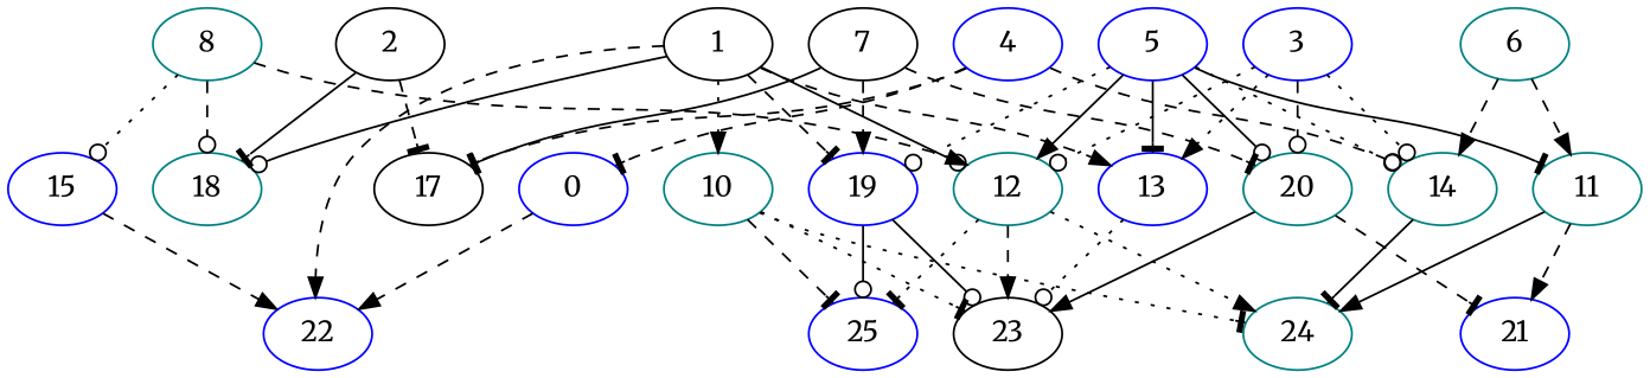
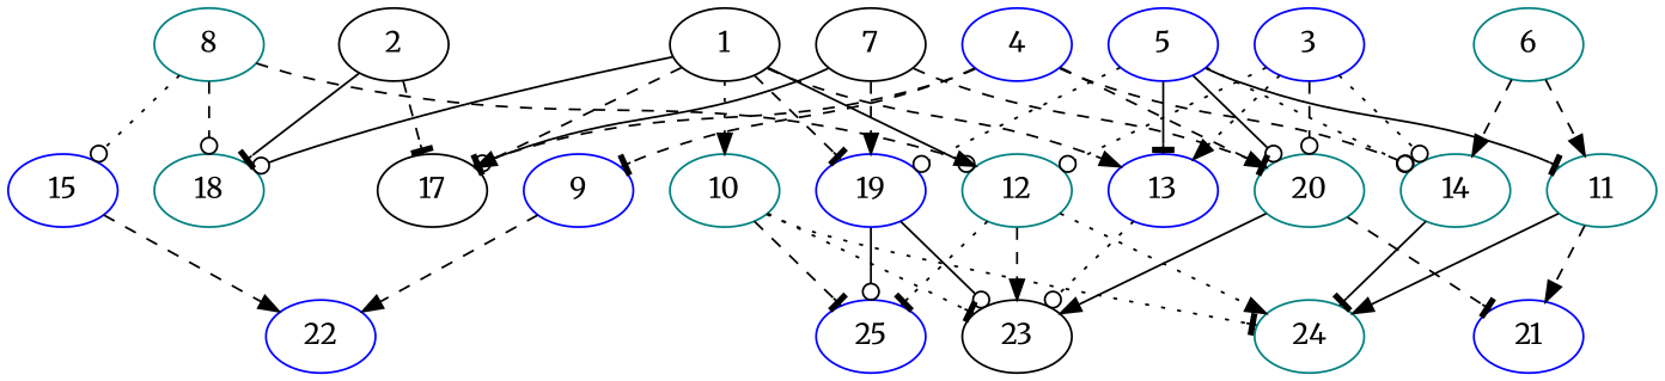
  digraph {
    fontname=Merriweather
    node [alpha=0.17 color=blue fontname=Merriweather]
    edge [arrowhead=normal fontname=Merriweather style=dashed]
    1 [alpha=0.01 color=black expect_size=5586944]
    10 [alpha=0.13 color=teal expect_size=35637248]
    12 [alpha=0.14 color=teal expect_size=18833408]
    13 [expect_size=17932288]
    17 [alpha=0.07 color=black expect_size=18347008]
    18 [alpha=0.13 color=teal expect_size=30291968]
    19 [expect_size=22708224]
    23 [color=black expect_size=21137408]
    24 [alpha=0.18 color=teal expect_size=15099904]
    25 [alpha=0.06 expect_size=24660992]
    2 [alpha=0.20 color=black expect_size=7914496]
    3 [alpha=0.18 expect_size=27222016]
    14 [alpha=0.04 color=teal expect_size=14310400]
    20 [alpha=0.09 color=teal expect_size=12688384]
    21 [alpha=0.01 expect_size=43256832]
    4 [alpha=0.02 expect_size=48074752]
-   9 [alpha=0.16 expect_size=16461824 label=0]
+   9 [alpha=0.16 expect_size=16461824]
    22 [alpha=0.14 expect_size=34509824]
    5 [alpha=0.13 expect_size=22568960]
    11 [alpha=0.16 color=teal expect_size=16912384]
    6 [alpha=0.07 color=teal expect_size=36867072]
    7 [alpha=0.05 color=black expect_size=40925184]
    8 [color=teal expect_size=19177472]
    15 [alpha=0.14 expect_size=18550784]
    1 -> 10 [style=dotted]
    1 -> 12 [arrowhead=odot style=solid]
    1 -> 13
-   1 -> 22
+   1 -> 17
    1 -> 18 [arrowhead=odot style=solid]
    1 -> 19 [arrowhead=tee]
    10 -> 23 [arrowhead=tee style=dotted]
    10 -> 24 [arrowhead=tee style=dotted]
    10 -> 25 [arrowhead=tee]
    12 -> 23
    12 -> 24 [style=dotted]
    12 -> 25 [arrowhead=tee style=dotted]
    13 -> 23 [arrowhead=odot style=dotted]
    19 -> 23 [arrowhead=odot style=solid]
    19 -> 25 [arrowhead=odot style=solid]
    2 -> 17 [arrowhead=tee]
    2 -> 18 [arrowhead=tee style=solid]
    3 -> 12 [arrowhead=odot style=dotted]
    3 -> 13 [style=dotted]
    3 -> 14 [arrowhead=odot style=dotted]
    3 -> 20 [arrowhead=odot]
    14 -> 24 [arrowhead=tee style=solid]
    20 -> 23 [style=solid]
    20 -> 21 [arrowhead=tee]
    4 -> 17 [arrowhead=tee]
    4 -> 14 [arrowhead=odot]
+   4 -> 20
    4 -> 9 [arrowhead=tee]
    9 -> 22
-   5 -> 12 [style=solid]
    5 -> 13 [arrowhead=tee style=solid]
    5 -> 19 [arrowhead=odot style=dotted]
    5 -> 14 [arrowhead=odot style=dotted]
    5 -> 20 [arrowhead=odot style=solid]
    5 -> 11 [arrowhead=tee style=solid]
    11 -> 24 [style=solid]
    11 -> 21
    6 -> 14
    6 -> 11
-   7 -> 17 [arrowhead=tee style=solid]
+   7 -> 17 [arrowhead=odot style=solid]
    7 -> 19
    7 -> 20 [arrowhead=tee]
    8 -> 12
    8 -> 18 [arrowhead=odot]
    8 -> 15 [arrowhead=odot style=dotted]
    15 -> 22
  }
